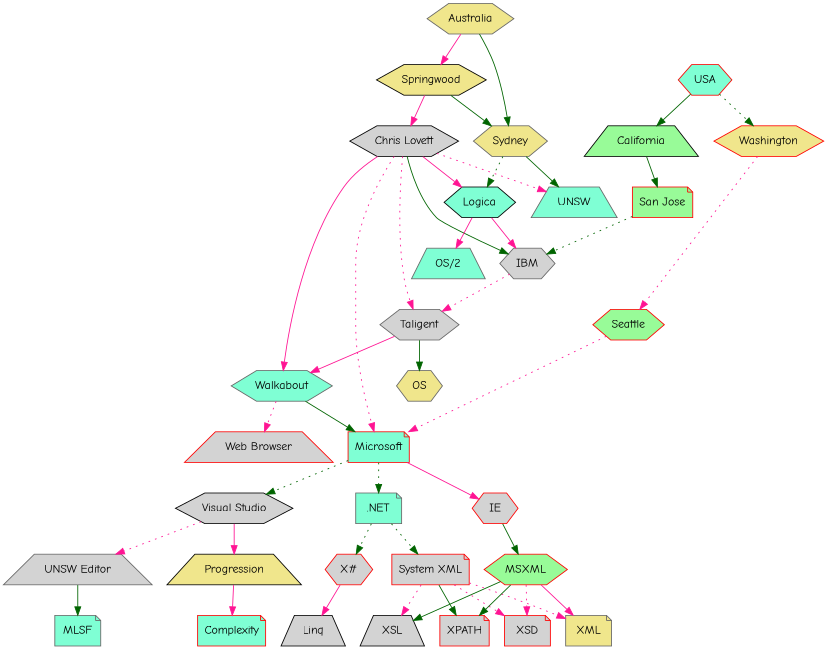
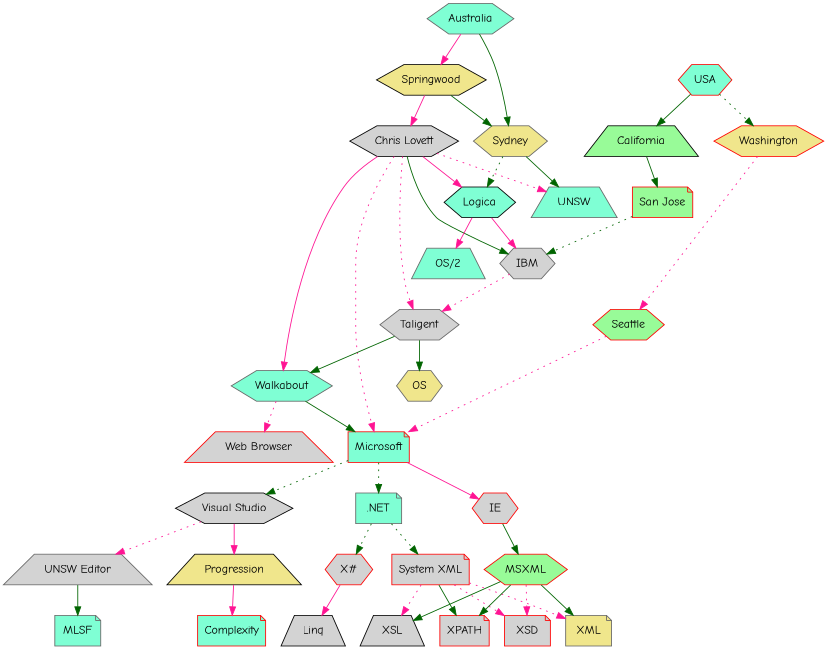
  digraph {
    fontname="Comic Neue"
    node [color=red fillcolor=lightgrey fontname="Comic Neue" shape=hexagon style=filled]
    edge [color=deeppink fontname="Comic Neue" style=solid]
    n1 [color=black label="Chris Lovett"]
    UNSW [color=gray40 fillcolor=aquamarine shape=trapezium]
    Logica [color=black fillcolor=aquamarine]
    IBM [color=gray40]
    Taligent [color=gray40]
    Walkabout [color=gray40 fillcolor=aquamarine]
    Microsoft [fillcolor=aquamarine shape=note]
    n8 [color=gray40 fillcolor=aquamarine label="OS/2" shape=trapezium]
    OS [color=gray40 fillcolor=khaki]
    n10 [label="Web Browser" shape=trapezium]
    n11 [color=black label="Visual Studio"]
    n12 [color=gray40 fillcolor=aquamarine label=".NET" shape=note]
    IE
    n14 [fillcolor=palegreen label="San Jose" shape=note]
    n15 [label="System XML" shape=note]
    XPATH [shape=note]
    XSD [shape=note]
    XML [color=gray40 fillcolor=khaki shape=note]
    XSL [color=black shape=trapezium]
    n20 [color=gray40 label="UNSW Editor" shape=trapezium]
    MLSF [color=gray40 fillcolor=aquamarine shape=note]
    Progression [color=black fillcolor=khaki shape=trapezium]
    Complexity [fillcolor=aquamarine shape=note]
    n24 [label="X#"]
    Linq [color=black shape=trapezium]
-   Australia [color=gray40 fillcolor=khaki]
+   Australia [color=gray40 fillcolor=aquamarine]
    Springwood [color=black fillcolor=khaki]
    Sydney [color=gray40 fillcolor=khaki]
    MSXML [fillcolor=palegreen]
    USA [fillcolor=aquamarine]
    California [color=black fillcolor=palegreen shape=trapezium]
    Washington [fillcolor=khaki]
    Seattle [fillcolor=palegreen]
    n1 -> UNSW [style=dotted]
    n1 -> Logica
    n1 -> IBM [color=darkgreen]
    n1 -> Taligent [style=dotted]
    n1 -> Walkabout
    n1 -> Microsoft [style=dotted]
    Logica -> IBM
    Logica -> n8
    IBM -> Taligent [style=dotted]
-   Taligent -> Walkabout
+   Taligent -> Walkabout [color=darkgreen]
    Taligent -> OS [color=darkgreen]
    Walkabout -> Microsoft [color=darkgreen]
    Walkabout -> n10 [style=dotted]
    Microsoft -> n11 [color=darkgreen style=dotted]
    Microsoft -> n12 [color=darkgreen style=dotted]
    Microsoft -> IE
    n11 -> n20 [style=dotted]
    n11 -> Progression
    n12 -> n15 [color=darkgreen style=dotted]
    n12 -> n24 [color=darkgreen style=dotted]
    IE -> MSXML [color=darkgreen]
    n14 -> IBM [color=darkgreen style=dotted]
    n15 -> XPATH [color=darkgreen]
    n15 -> XSD [style=dotted]
    n15 -> XML [style=dotted]
    n15 -> XSL [style=dotted]
    n20 -> MLSF [color=darkgreen]
    Progression -> Complexity
    n24 -> Linq
    Australia -> Springwood
    Australia -> Sydney [color=darkgreen]
    Springwood -> n1
    Springwood -> Sydney [color=darkgreen]
    Sydney -> UNSW [color=darkgreen]
    Sydney -> Logica [color=darkgreen style=dotted]
    MSXML -> XPATH [color=darkgreen]
    MSXML -> XSD [style=dotted]
-   MSXML -> XML
+   MSXML -> XML [color=darkgreen]
    MSXML -> XSL [color=darkgreen]
    USA -> California [color=darkgreen]
    USA -> Washington [color=darkgreen style=dotted]
    California -> n14 [color=darkgreen]
    Washington -> Seattle [style=dotted]
    Seattle -> Microsoft [style=dotted]
  }
